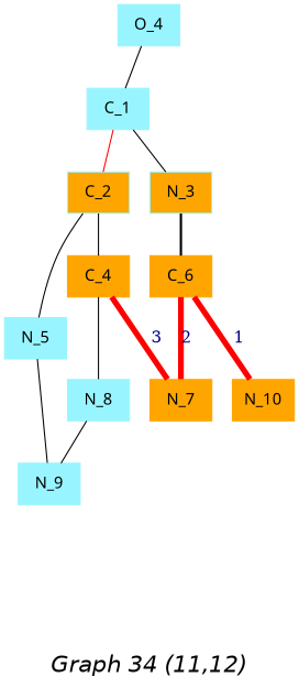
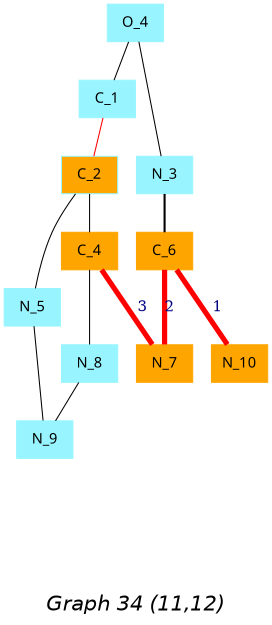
  graph {
    fontname="Helvetica-Oblique"
    fontsize=20
    label="\n\nGraph 34 (11,12)"
    node [color=cadetblue1 fontname="Helvetica-Outline" shape=box sides=4 style=filled]
    n1 [label=O_4]
    C_1
    C_2 [fillcolor=orange]
-   N_3 [fillcolor=orange]
+   N_3
    C_4 [color=orange]
    N_5
    C_6 [color=orange]
    N_7 [color=orange]
    N_8
    N_9
    N_10 [color=orange]
    n1 -- C_1
    C_1 -- C_2 [color=red]
-   C_1 -- N_3
+   n1 -- N_3
    C_2 -- C_4
    C_2 -- N_5
    N_3 -- C_6 [style=bold]
    C_4 -- N_7 [color=red fontcolor=navy label=3 penwidth=5 style=bold]
    C_4 -- N_8
    N_5 -- N_9
    C_6 -- N_7 [color=red fontcolor=navy label=2 penwidth=5 style=bold]
    C_6 -- N_10 [color=red fontcolor=navy label=1 penwidth=5 style=bold]
    N_8 -- N_9
  }
